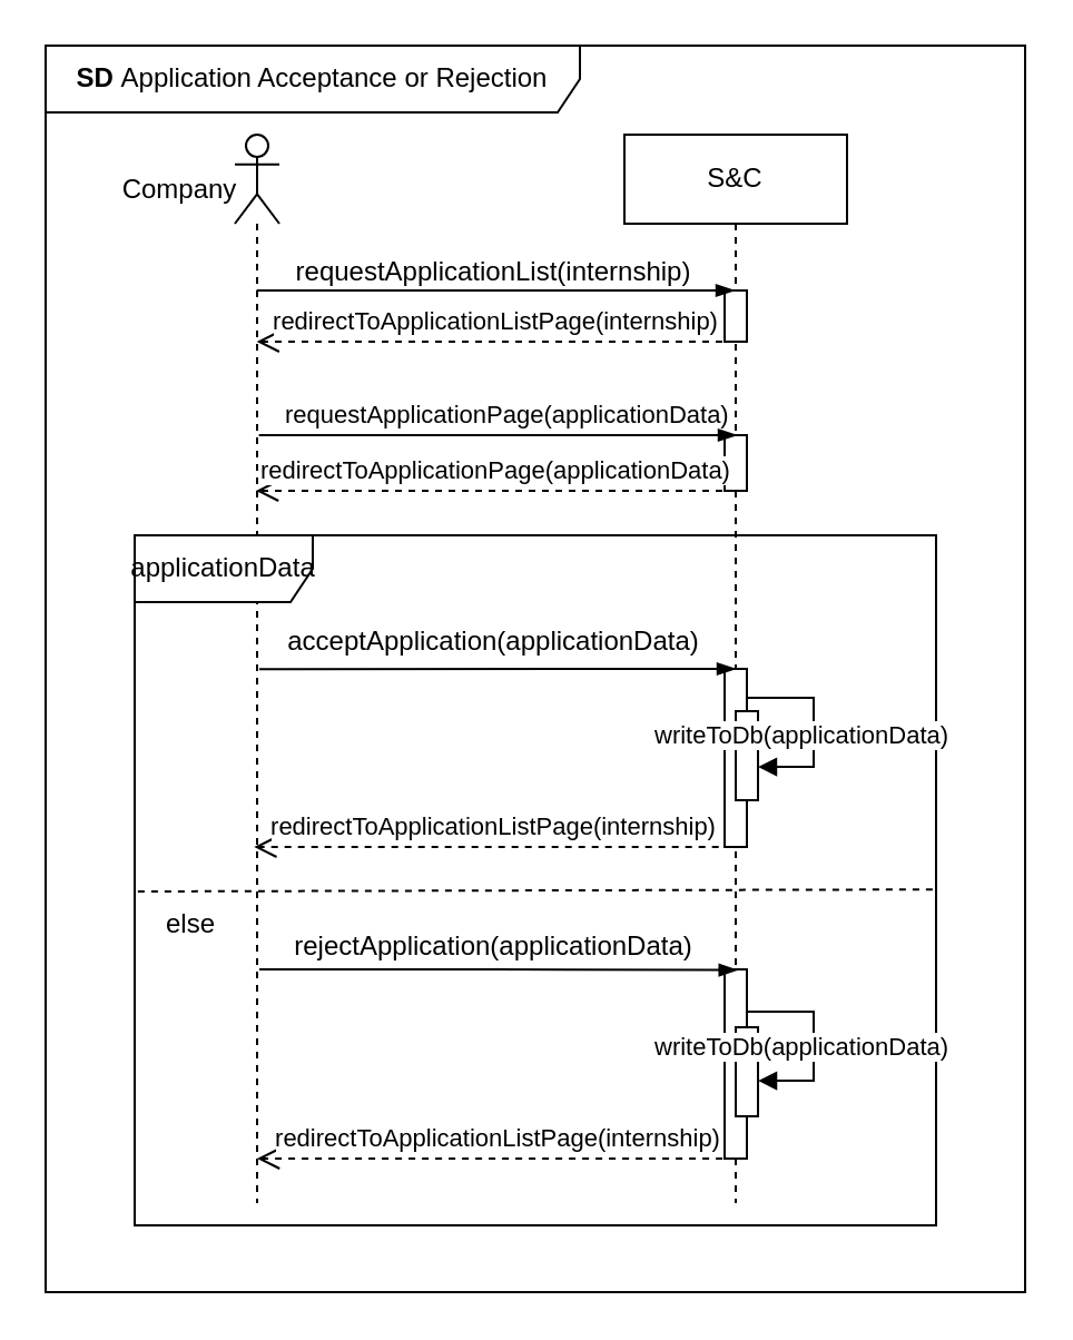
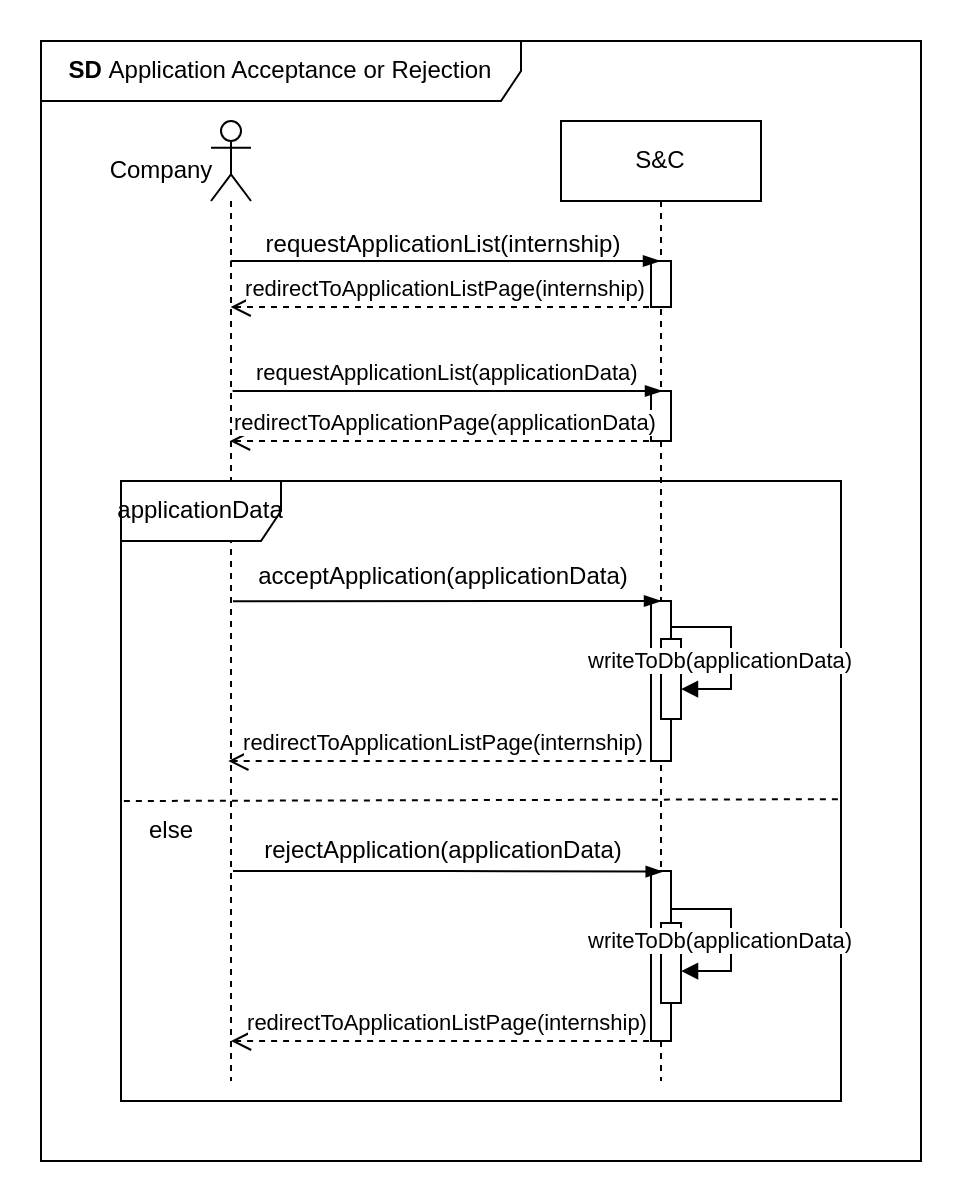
  <mxCell id="0" />
  <mxCell id="1" parent="0" />
  <mxCell id="2" value="S&amp;amp;C" style="shape=umlLifeline;perimeter=lifelinePerimeter;whiteSpace=wrap;html=1;container=1;dropTarget=0;collapsible=0;recursiveResize=0;outlineConnect=0;portConstraint=eastwest;newEdgeStyle={&quot;edgeStyle&quot;:&quot;elbowEdgeStyle&quot;,&quot;elbow&quot;:&quot;vertical&quot;,&quot;curved&quot;:0,&quot;rounded&quot;:0};" parent="1" vertex="1"><mxGeometry x="280" width="100" height="480" as="geometry" y="60" /></mxCell>
  <mxCell id="3" value="" style="html=1;points=[[0,0,0,0,5],[0,1,0,0,-5],[1,0,0,0,5],[1,1,0,0,-5]];perimeter=orthogonalPerimeter;outlineConnect=0;targetShapes=umlLifeline;portConstraint=eastwest;newEdgeStyle={&quot;curved&quot;:0,&quot;rounded&quot;:0};" vertex="1" parent="2"><mxGeometry x="45" y="70" width="10" height="23" as="geometry" /></mxCell>
  <mxCell id="4" value="" style="html=1;points=[[0,0,0,0,5],[0,1,0,0,-5],[1,0,0,0,5],[1,1,0,0,-5]];perimeter=orthogonalPerimeter;outlineConnect=0;targetShapes=umlLifeline;portConstraint=eastwest;newEdgeStyle={&quot;curved&quot;:0,&quot;rounded&quot;:0};" vertex="1" parent="2"><mxGeometry x="45" y="135" width="10" height="25" as="geometry" /></mxCell>
  <mxCell id="5" value="" style="html=1;points=[[0,0,0,0,5],[0,1,0,0,-5],[1,0,0,0,5],[1,1,0,0,-5]];perimeter=orthogonalPerimeter;outlineConnect=0;targetShapes=umlLifeline;portConstraint=eastwest;newEdgeStyle={&quot;curved&quot;:0,&quot;rounded&quot;:0};" vertex="1" parent="2"><mxGeometry x="45" y="240" width="10" height="80" as="geometry" /></mxCell>
  <mxCell id="6" value="" style="html=1;points=[[0,0,0,0,5],[0,1,0,0,-5],[1,0,0,0,5],[1,1,0,0,-5]];perimeter=orthogonalPerimeter;outlineConnect=0;targetShapes=umlLifeline;portConstraint=eastwest;newEdgeStyle={&quot;curved&quot;:0,&quot;rounded&quot;:0};" parent="2" vertex="1"><mxGeometry x="50" y="259" width="10" height="40" as="geometry" /></mxCell>
  <mxCell id="7" value="" style="html=1;points=[[0,0,0,0,5],[0,1,0,0,-5],[1,0,0,0,5],[1,1,0,0,-5]];perimeter=orthogonalPerimeter;outlineConnect=0;targetShapes=umlLifeline;portConstraint=eastwest;newEdgeStyle={&quot;curved&quot;:0,&quot;rounded&quot;:0};" vertex="1" parent="2"><mxGeometry x="45" y="375" width="10" height="85" as="geometry" /></mxCell>
  <mxCell id="8" value="" style="html=1;points=[[0,0,0,0,5],[0,1,0,0,-5],[1,0,0,0,5],[1,1,0,0,-5]];perimeter=orthogonalPerimeter;outlineConnect=0;targetShapes=umlLifeline;portConstraint=eastwest;newEdgeStyle={&quot;curved&quot;:0,&quot;rounded&quot;:0};" parent="2" vertex="1"><mxGeometry x="50" y="401" width="10" height="40" as="geometry" /></mxCell>
  <mxCell id="9" value="" style="shape=umlLifeline;perimeter=lifelinePerimeter;whiteSpace=wrap;html=1;container=1;dropTarget=0;collapsible=0;recursiveResize=0;outlineConnect=0;portConstraint=eastwest;newEdgeStyle={&quot;curved&quot;:0,&quot;rounded&quot;:0};participant=umlActor;" parent="1" vertex="1"><mxGeometry x="105" width="20" height="480" as="geometry" y="60" /></mxCell>
  <mxCell id="10" value="Company" style="text;html=1;align=center;verticalAlign=middle;resizable=0;points=[];autosize=1;strokeColor=none;fillColor=none;" parent="1" vertex="1"><mxGeometry x="45" y="70" width="70" height="30" as="geometry" /></mxCell>
  <mxCell id="11" value="" style="edgeStyle=elbowEdgeStyle;fontSize=12;html=1;endArrow=blockThin;endFill=1;rounded=0;" parent="1" edge="1"><mxGeometry width="160" relative="1" as="geometry"><mxPoint x="114.81" y="130" as="sourcePoint" /><mxPoint x="329.5" y="130" as="targetPoint" /><Array as="points"><mxPoint x="230" y="130" /></Array></mxGeometry></mxCell>
  <mxCell id="12" value="requestApplicationList(internship)" style="text;html=1;align=center;verticalAlign=middle;resizable=0;points=[];autosize=1;strokeColor=none;fillColor=none;" parent="1" vertex="1"><mxGeometry x="121" y="107" width="200" height="30" as="geometry" /></mxCell>
  <mxCell id="13" value="&lt;b&gt;SD&lt;/b&gt;&amp;nbsp;Application Acceptance or Rejection" style="shape=umlFrame;whiteSpace=wrap;html=1;pointerEvents=0;width=240;height=30;" parent="1" vertex="1"><mxGeometry x="20" y="20" width="440" height="560" as="geometry" /></mxCell>
  <mxCell id="14" value="" style="endArrow=none;dashed=1;html=1;rounded=0;exitX=0.004;exitY=0.5;exitDx=0;exitDy=0;exitPerimeter=0;entryX=0.996;entryY=0.497;entryDx=0;entryDy=0;entryPerimeter=0;" parent="1" edge="1"><mxGeometry width="50" height="50" relative="1" as="geometry"><mxPoint x="61.44" y="400" as="sourcePoint" /><mxPoint x="418.56" y="399.1" as="targetPoint" /></mxGeometry></mxCell>
  <mxCell id="15" value="else" style="text;html=1;align=center;verticalAlign=middle;resizable=0;points=[];autosize=1;strokeColor=none;fillColor=none;" parent="1" vertex="1"><mxGeometry x="60" y="400" width="50" height="30" as="geometry" /></mxCell>
  <mxCell id="16" value="redirectToApplicationListPage(internship)" style="html=1;verticalAlign=bottom;endArrow=open;dashed=1;endSize=8;curved=0;rounded=0;" parent="1" edge="1"><mxGeometry x="-0.003" relative="1" as="geometry"><mxPoint x="328.34" y="380" as="sourcePoint" /><mxPoint x="113.65" y="380" as="targetPoint" /><mxPoint as="offset" /><Array as="points"><mxPoint x="218.84" y="380" /></Array></mxGeometry></mxCell>
  <mxCell id="17" value="redirectToApplicationListPage(internship)" style="html=1;verticalAlign=bottom;endArrow=open;dashed=1;endSize=8;curved=0;rounded=0;" parent="1" edge="1"><mxGeometry x="-0.003" relative="1" as="geometry"><mxPoint x="330.05" y="520" as="sourcePoint" /><mxPoint x="115" y="520" as="targetPoint" /><mxPoint as="offset" /></mxGeometry></mxCell>
  <mxCell id="18" value="redirectToApplicationListPage(internship)" style="html=1;verticalAlign=bottom;endArrow=open;dashed=1;endSize=8;curved=0;rounded=0;" parent="1" edge="1"><mxGeometry relative="1" as="geometry"><mxPoint x="330" y="153" as="sourcePoint" /><mxPoint x="114.81" y="153" as="targetPoint" /><Array as="points"><mxPoint x="240.5" y="153" /></Array></mxGeometry></mxCell>
  <mxCell id="19" value="applicationData" style="shape=umlFrame;whiteSpace=wrap;html=1;pointerEvents=0;width=80;height=30;" parent="1" vertex="1"><mxGeometry x="60" y="240" width="360" height="310" as="geometry" /></mxCell>
  <mxCell id="20" value="" style="edgeStyle=elbowEdgeStyle;fontSize=12;html=1;endArrow=blockThin;endFill=1;rounded=0;elbow=vertical;" parent="1" edge="1"><mxGeometry width="160" relative="1" as="geometry"><mxPoint x="116" y="300.1" as="sourcePoint" /><mxPoint x="330" y="300.1" as="targetPoint" /></mxGeometry></mxCell>
  <mxCell id="21" value="acceptApplication(applicationData)" style="text;html=1;align=center;verticalAlign=middle;resizable=0;points=[];autosize=1;strokeColor=none;fillColor=none;" parent="1" vertex="1"><mxGeometry x="116" y="273" width="210" height="30" as="geometry" /></mxCell>
  <mxCell id="22" value="rejectApplication(applicationData)" style="text;html=1;align=center;verticalAlign=middle;resizable=0;points=[];autosize=1;strokeColor=none;fillColor=none;" parent="1" vertex="1"><mxGeometry x="121" y="410" width="200" height="30" as="geometry" /></mxCell>
  <mxCell id="23" value="" style="edgeStyle=elbowEdgeStyle;fontSize=12;html=1;endArrow=blockThin;endFill=1;rounded=0;exitX=0.458;exitY=0.744;exitDx=0;exitDy=0;exitPerimeter=0;" parent="1" edge="1"><mxGeometry width="160" relative="1" as="geometry"><mxPoint x="116" y="435" as="sourcePoint" /><mxPoint x="330.84" y="435.32" as="targetPoint" /></mxGeometry></mxCell>
  <mxCell id="24" value="writeToDb(applicationData)" style="html=1;align=left;spacingLeft=2;endArrow=block;rounded=0;edgeStyle=orthogonalEdgeStyle;curved=0;rounded=0;" parent="1" edge="1"><mxGeometry x="-1" y="48" relative="1" as="geometry"><mxPoint x="335" y="314.03" as="sourcePoint" /><Array as="points"><mxPoint x="335" y="313" /><mxPoint x="365" y="313" /><mxPoint x="365" y="344" /></Array><mxPoint x="3" y="16" as="offset" /><mxPoint x="340" y="344.03" as="targetPoint" /></mxGeometry></mxCell>
- <mxCell id="25" value="&lt;span style=&quot;caret-color: rgb(0, 0, 0); color: rgb(0, 0, 0); font-family: Helvetica; font-size: 11px; font-style: normal; font-variant-caps: normal; font-weight: 400; letter-spacing: normal; orphans: auto; text-align: center; text-indent: 0px; text-transform: none; white-space: nowrap; widows: auto; word-spacing: 0px; -webkit-text-stroke-width: 0px; background-color: rgb(255, 255, 255); text-decoration: none; display: inline !important; float: none;&quot;&gt;requestApplicationPage(applicationData)&lt;/span&gt;" style="text;whiteSpace=wrap;html=1;" parent="1" vertex="1"><mxGeometry x="126" y="172" width="200" height="29" as="geometry" /></mxCell>
+ <mxCell id="25" value="&lt;span style=&quot;caret-color: rgb(0, 0, 0); color: rgb(0, 0, 0); font-family: Helvetica; font-size: 11px; font-style: normal; font-variant-caps: normal; font-weight: 400; letter-spacing: normal; orphans: auto; text-align: center; text-indent: 0px; text-transform: none; white-space: nowrap; widows: auto; word-spacing: 0px; -webkit-text-stroke-width: 0px; background-color: rgb(255, 255, 255); text-decoration: none; display: inline !important; float: none;&quot;&gt;requestApplicationList(applicationData)&lt;/span&gt;" style="text;whiteSpace=wrap;html=1;" parent="1" vertex="1"><mxGeometry x="126" y="172" width="200" height="29" as="geometry" /></mxCell>
  <mxCell id="26" value="" style="edgeStyle=elbowEdgeStyle;fontSize=12;html=1;endArrow=blockThin;endFill=1;rounded=0;" parent="1" edge="1"><mxGeometry width="160" relative="1" as="geometry"><mxPoint x="115.81" y="195" as="sourcePoint" /><mxPoint x="330.5" y="195" as="targetPoint" /><Array as="points"><mxPoint x="231" y="195" /></Array></mxGeometry></mxCell>
  <mxCell id="27" value="redirectToApplicationPage(applicationData)" style="html=1;verticalAlign=bottom;endArrow=open;dashed=1;endSize=8;curved=0;rounded=0;" parent="1" edge="1"><mxGeometry relative="1" as="geometry"><mxPoint x="330" y="220" as="sourcePoint" /><mxPoint x="114.5" y="220" as="targetPoint" /></mxGeometry></mxCell>
  <mxCell id="28" value="writeToDb(applicationData)" style="html=1;align=left;spacingLeft=2;endArrow=block;rounded=0;edgeStyle=orthogonalEdgeStyle;curved=0;rounded=0;" parent="1" edge="1"><mxGeometry x="-1" y="47" relative="1" as="geometry"><mxPoint x="335.03" y="455.03" as="sourcePoint" /><Array as="points"><mxPoint x="335.03" y="454" /><mxPoint x="365.03" y="454" /><mxPoint x="365.03" y="485" /></Array><mxPoint x="2" y="14" as="offset" /><mxPoint x="340.03" y="485.03" as="targetPoint" /></mxGeometry></mxCell>
